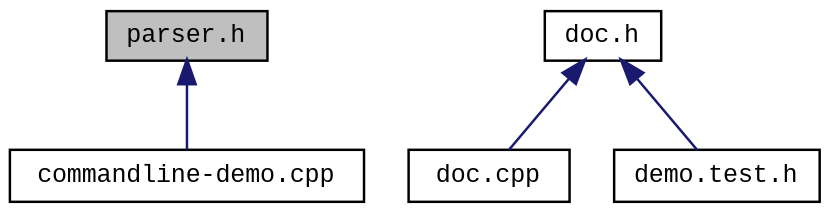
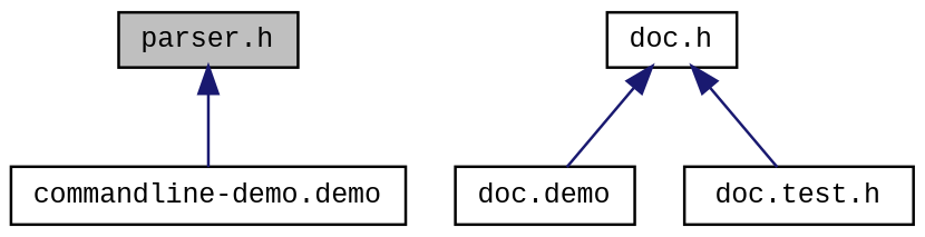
  digraph {
    fontname="Liberation Mono"
    node [color=black fillcolor=white fontname="Liberation Mono" fontsize=10 shape=record style=filled]
    edge [color=midnightblue dir=back fontname="Liberation Mono" fontsize=10 labelfontname=Helvetica labelfontsize=10 style=solid]
    n1 [fillcolor=grey75 fontcolor=black height=0.2 label="parser.h" width=0.4]
-   n2 [height=0.2 label="commandline-demo.cpp" width=0.4]
+   n2 [height=0.2 label="commandline-demo.demo" width=0.4]
    n3 [height=0.2 label="doc.h" width=0.4]
-   n4 [height=0.2 label="doc.cpp" width=0.4]
-   n5 [height=0.2 label="demo.test.h" width=0.4]
+   n4 [height=0.2 label="doc.demo" width=0.4]
+   n5 [height=0.2 label="doc.test.h" width=0.4]
    n1 -> n2
    n3 -> n4
    n3 -> n5
  }
